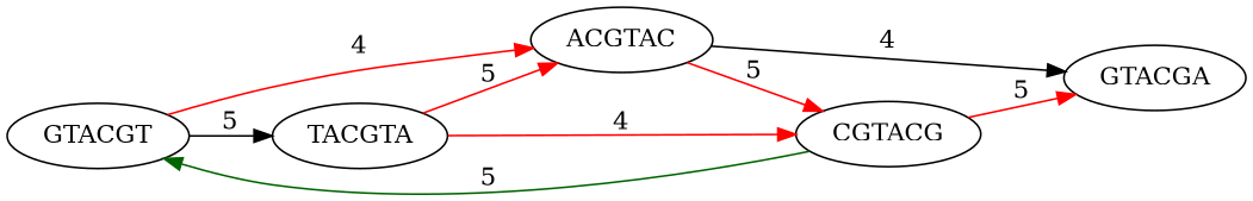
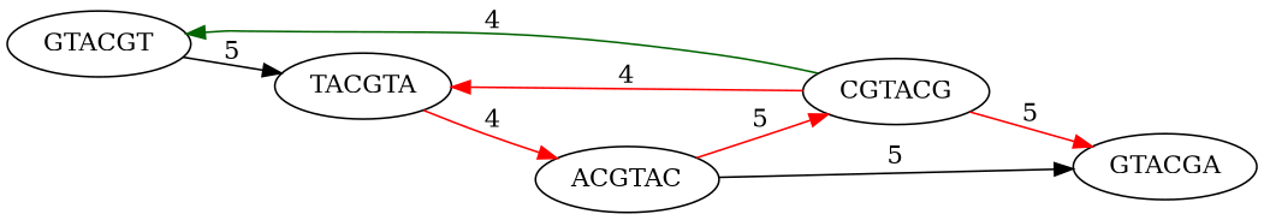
  digraph {
    rankdir=LR
    edge [color=red]
    n1 [label=GTACGT]
    n2 [label=TACGTA]
    n3 [label=ACGTAC]
    n4 [label=CGTACG]
    n5 [label=GTACGA]
    n1 -> n2 [color=black label=5]
-   n1 -> n3 [label=4]
-   n2 -> n3 [label=5]
-   n2 -> n4 [label=4]
+   n2 -> n3 [label=4]
+   n4 -> n2 [label=4]
    n3 -> n4 [label=5]
-   n3 -> n5 [color=black label=4]
-   n4 -> n1 [color=darkgreen label=5]
+   n3 -> n5 [color=black label=5]
+   n4 -> n1 [color=darkgreen label=4]
    n4 -> n5 [label=5]
  }
